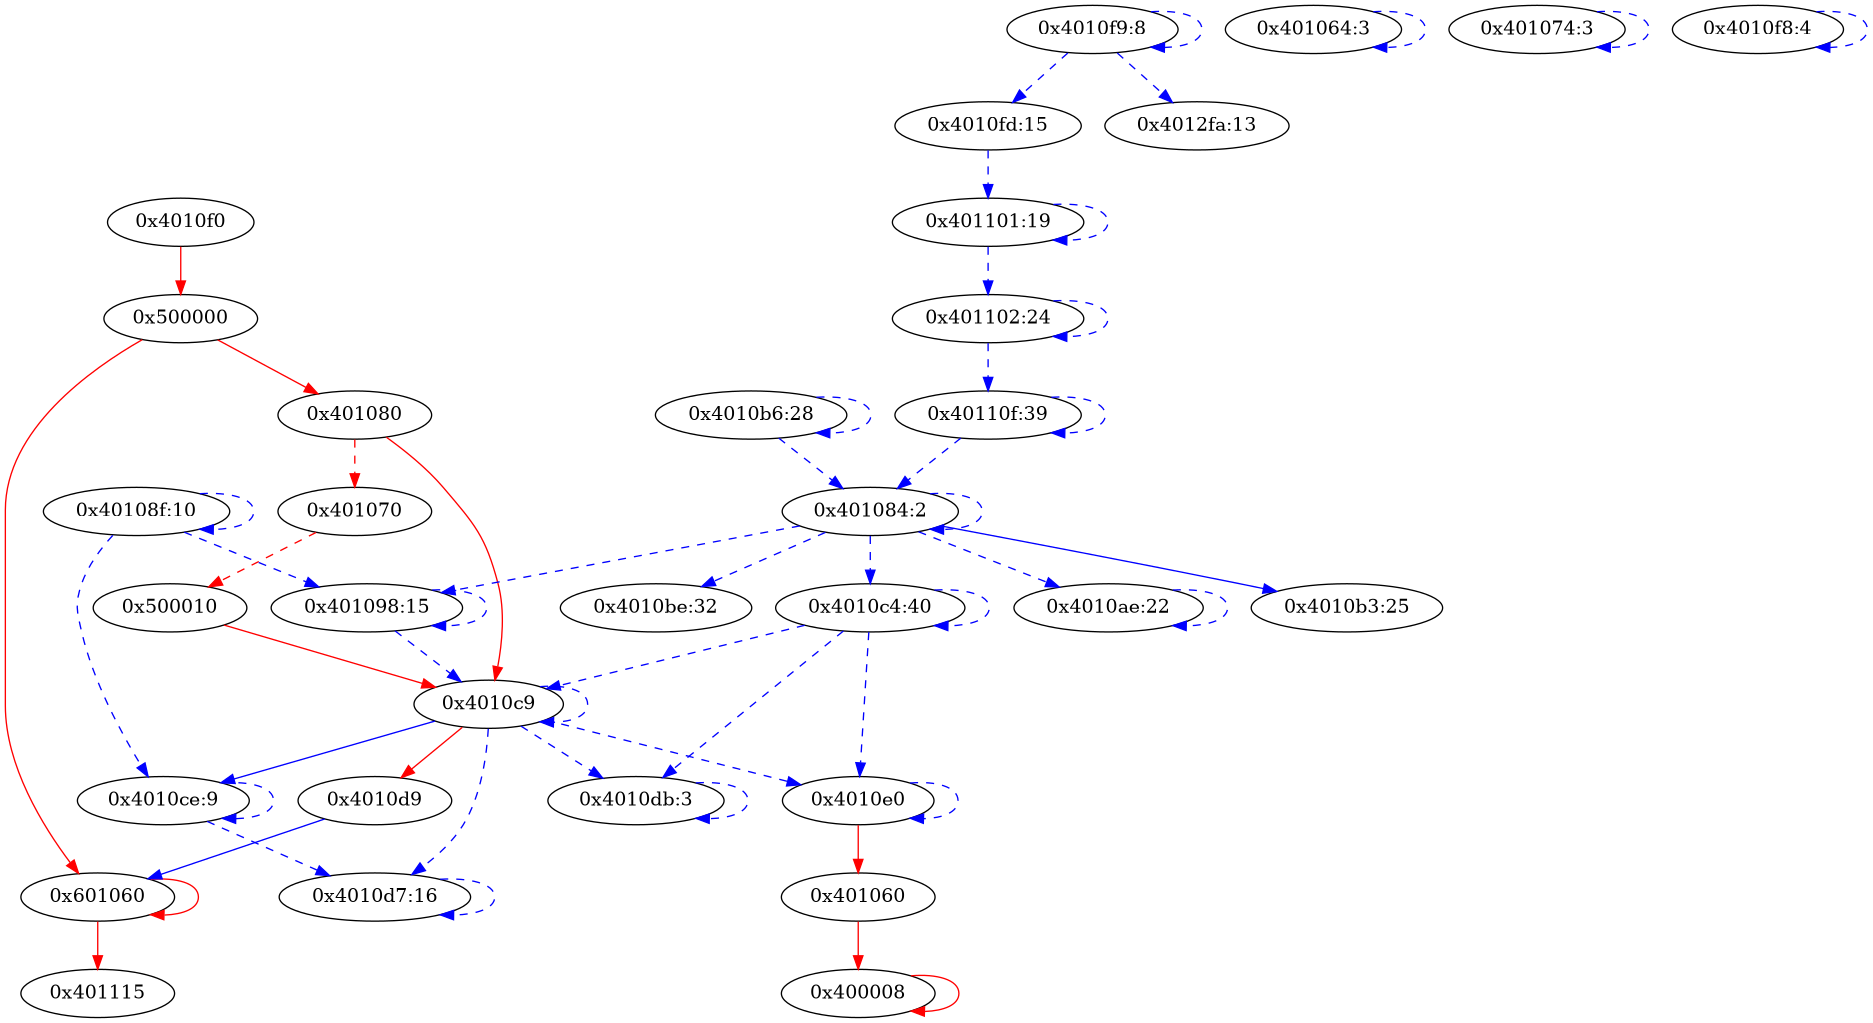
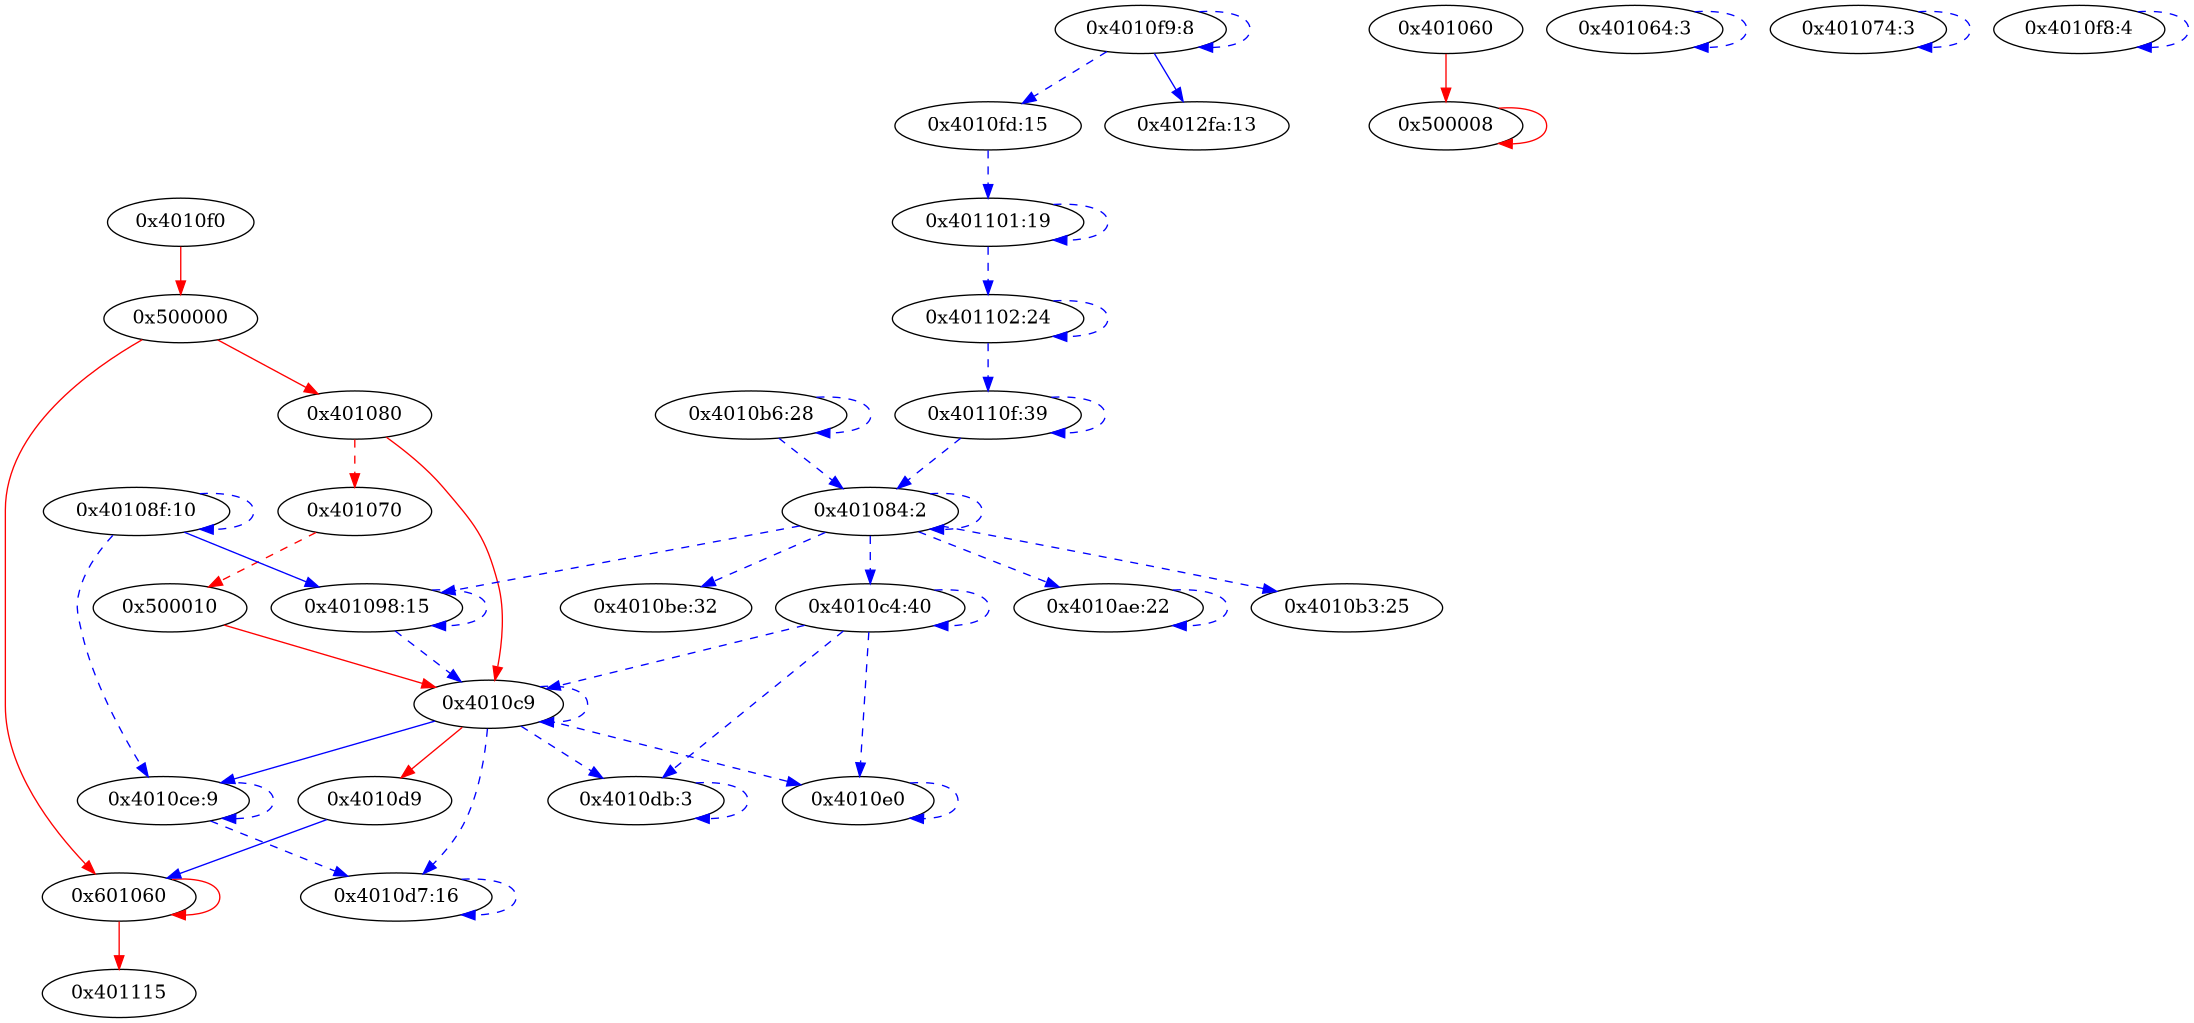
  digraph {
    edge [color=blue style=dashed type=data]
    n1 [label="0x4010f0"]
    n2 [label="0x500000"]
    n3 [label="0x401080"]
    n4 [label="0x601060"]
    n5 [label="0x401070"]
    n6 [label="0x4010c9"]
    n7 [label="0x401115"]
    n8 [label="0x500010"]
    n9 [label="0x4010d9"]
    n10 [label="0x4010e0"]
    n11 [label="0x4010db:3"]
    n12 [label="0x4010ce:9"]
    n13 [label="0x4010d7:16"]
    n14 [label="0x401060"]
-   n15 [label="0x400008"]
+   n15 [label="0x500008"]
    n16 [label="0x401064:3"]
    n17 [label="0x401074:3"]
    n18 [label="0x401084:2"]
    n19 [label="0x401098:15"]
    n20 [label="0x4010ae:22"]
    n21 [label="0x4010b3:25"]
    n22 [label="0x4010be:32"]
    n23 [label="0x4010c4:40"]
    n24 [label="0x4010b6:28"]
    n25 [label="0x40108f:10"]
    n26 [label="0x4010f8:4"]
    n27 [label="0x4010f9:8"]
    n28 [label="0x4012fa:13"]
    n29 [label="0x4010fd:15"]
    n30 [label="0x401101:19"]
    n31 [label="0x401102:24"]
    n32 [label="0x40110f:39"]
    n1 -> n2 [color=red style=solid type=control]
    n2 -> n3 [color=red style=solid type=control]
    n2 -> n4 [color=red style=solid type=control]
    n3 -> n5 [color=red type=control]
    n3 -> n6 [color=red style=solid type=control]
    n4 -> n4 [color=red style=solid type=control]
    n4 -> n7 [color=red style=solid type=control]
    n5 -> n8 [color=red type=control]
    n6 -> n6
    n6 -> n9 [color=red style=solid type=control]
    n6 -> n10
    n6 -> n11
    n6 -> n12 [style=solid]
    n6 -> n13
    n8 -> n6 [color=red style=solid type=control]
    n9 -> n4 [style=solid type=control]
    n10 -> n10
-   n10 -> n14 [color=red style=solid type=control]
    n11 -> n11
    n12 -> n12
    n12 -> n13
    n13 -> n13
    n14 -> n15 [color=red style=solid type=control]
    n15 -> n15 [color=red style=solid type=control]
    n16 -> n16
    n17 -> n17
    n18 -> n18
    n18 -> n19
    n18 -> n20
-   n18 -> n21 [style=solid]
+   n18 -> n21
    n18 -> n22
    n18 -> n23
    n19 -> n6
    n19 -> n19
    n20 -> n20
    n23 -> n6
    n23 -> n10
    n23 -> n11
    n23 -> n23
    n24 -> n18
    n24 -> n24
    n25 -> n12
-   n25 -> n19
+   n25 -> n19 [style=solid]
    n25 -> n25
    n26 -> n26
    n27 -> n27
-   n27 -> n28
+   n27 -> n28 [style=solid]
    n27 -> n29
    n29 -> n30
    n30 -> n30
    n30 -> n31
    n31 -> n31
    n31 -> n32
    n32 -> n18
    n32 -> n32
  }
